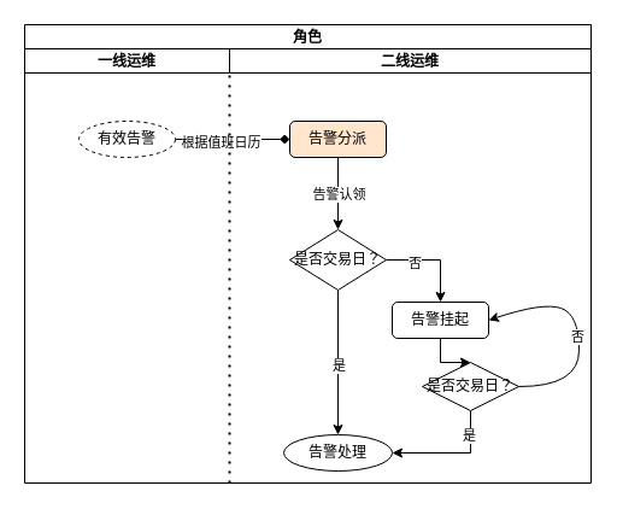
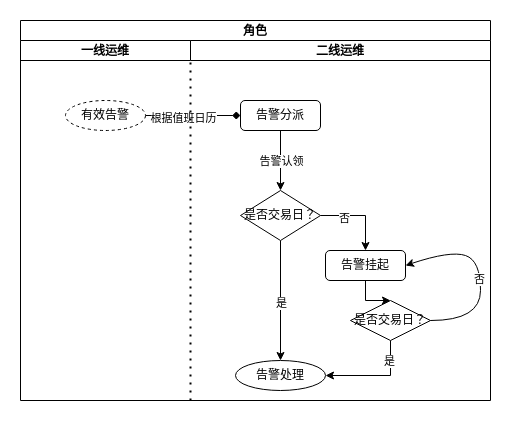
  <mxCell id="0" />
  <mxCell id="1" parent="0" />
  <mxCell id="2" value="角色" style="swimlane;" parent="1" vertex="1"><mxGeometry x="20" y="20" width="470" height="20" as="geometry" /></mxCell>
  <mxCell id="3" value="一线运维" style="swimlane;" parent="1" vertex="1"><mxGeometry x="20" y="40" width="170" height="20" as="geometry" /></mxCell>
  <mxCell id="4" value="二线运维" style="swimlane;" parent="1" vertex="1"><mxGeometry x="190" y="40" width="300" height="20" as="geometry" /></mxCell>
  <mxCell id="5" style="edgeStyle=orthogonalEdgeStyle;rounded=0;orthogonalLoop=1;jettySize=auto;html=1;entryX=0;entryY=0.5;entryDx=0;entryDy=0;endArrow=diamond;" parent="1" source="7" target="10" edge="1"><mxGeometry relative="1" as="geometry" /></mxCell>
  <mxCell id="6" value="根据值班日历" style="edgeLabel;html=1;align=center;verticalAlign=middle;resizable=0;points=[];" parent="5" vertex="1" connectable="0"><mxGeometry x="-0.223" y="-2" relative="1" as="geometry"><mxPoint as="offset" /></mxGeometry></mxCell>
  <mxCell id="7" value="有效告警" style="ellipse;whiteSpace=wrap;html=1;dashed=1;" parent="1" vertex="1"><mxGeometry x="65" y="100" width="80" height="30" as="geometry" /></mxCell>
  <mxCell id="8" value="" style="edgeStyle=orthogonalEdgeStyle;rounded=0;orthogonalLoop=1;jettySize=auto;html=1;" parent="1" source="10" target="15" edge="1"><mxGeometry relative="1" as="geometry" /></mxCell>
  <mxCell id="9" value="告警认领" style="edgeLabel;html=1;align=center;verticalAlign=middle;resizable=0;points=[];" parent="8" vertex="1" connectable="0"><mxGeometry x="0.367" y="-1" relative="1" as="geometry"><mxPoint x="1" y="-11" as="offset" /></mxGeometry></mxCell>
- <mxCell id="10" value="告警分派" style="rounded=1;whiteSpace=wrap;html=1;fillColor=#ffe6cc;" parent="1" vertex="1"><mxGeometry x="240" y="100" width="80" height="30" as="geometry" /></mxCell>
+ <mxCell id="10" value="告警分派" style="rounded=1;whiteSpace=wrap;html=1;" parent="1" vertex="1"><mxGeometry x="240" y="100" width="80" height="30" as="geometry" /></mxCell>
  <mxCell id="11" value="" style="edgeStyle=orthogonalEdgeStyle;rounded=0;orthogonalLoop=1;jettySize=auto;html=1;" parent="1" source="15" target="16" edge="1"><mxGeometry relative="1" as="geometry" /></mxCell>
  <mxCell id="12" value="是" style="edgeLabel;html=1;align=center;verticalAlign=middle;resizable=0;points=[];" parent="11" vertex="1" connectable="0"><mxGeometry x="0.036" y="1" relative="1" as="geometry"><mxPoint x="-1" as="offset" /></mxGeometry></mxCell>
  <mxCell id="13" style="edgeStyle=orthogonalEdgeStyle;rounded=0;orthogonalLoop=1;jettySize=auto;html=1;entryX=0.5;entryY=0;entryDx=0;entryDy=0;" parent="1" source="15" target="18" edge="1"><mxGeometry relative="1" as="geometry" /></mxCell>
  <mxCell id="14" value="否" style="edgeLabel;html=1;align=center;verticalAlign=middle;resizable=0;points=[];" parent="13" vertex="1" connectable="0"><mxGeometry x="-0.432" y="-2" relative="1" as="geometry"><mxPoint as="offset" /></mxGeometry></mxCell>
  <mxCell id="15" value="是否交易日？" style="rhombus;whiteSpace=wrap;html=1;" parent="1" vertex="1"><mxGeometry x="240" y="190" width="80" height="50" as="geometry" /></mxCell>
  <mxCell id="16" value="告警处理" style="ellipse;whiteSpace=wrap;html=1;" parent="1" vertex="1"><mxGeometry x="235" y="360" width="90" height="30" as="geometry" /></mxCell>
  <mxCell id="17" value="" style="edgeStyle=orthogonalEdgeStyle;rounded=0;orthogonalLoop=1;jettySize=auto;html=1;" parent="1" source="18" target="21" edge="1"><mxGeometry relative="1" as="geometry" /></mxCell>
  <mxCell id="18" value="告警挂起" style="rounded=1;whiteSpace=wrap;html=1;" parent="1" vertex="1"><mxGeometry x="325" y="250" width="80" height="30" as="geometry" /></mxCell>
  <mxCell id="19" style="edgeStyle=orthogonalEdgeStyle;rounded=0;orthogonalLoop=1;jettySize=auto;html=1;entryX=1;entryY=0.5;entryDx=0;entryDy=0;" parent="1" source="21" target="16" edge="1"><mxGeometry relative="1" as="geometry"><Array as="points"><mxPoint x="390" y="375" /></Array></mxGeometry></mxCell>
  <mxCell id="20" value="是" style="edgeLabel;html=1;align=center;verticalAlign=middle;resizable=0;points=[];" parent="19" vertex="1" connectable="0"><mxGeometry x="-0.608" y="-2" relative="1" as="geometry"><mxPoint as="offset" /></mxGeometry></mxCell>
  <mxCell id="21" value="是否交易日？" style="rhombus;whiteSpace=wrap;html=1;" parent="1" vertex="1"><mxGeometry x="350" y="300" width="80" height="40" as="geometry" /></mxCell>
  <mxCell id="22" value="" style="curved=1;endArrow=classic;html=1;rounded=0;entryX=1;entryY=0.5;entryDx=0;entryDy=0;" parent="1" target="18" edge="1"><mxGeometry width="50" height="50" relative="1" as="geometry"><mxPoint x="430" y="320" as="sourcePoint" /><mxPoint x="480" y="270" as="targetPoint" /><Array as="points"><mxPoint x="480" y="320" /><mxPoint x="480" y="260" /><mxPoint x="450" y="250" /></Array></mxGeometry></mxCell>
  <mxCell id="23" value="否" style="edgeLabel;html=1;align=center;verticalAlign=middle;resizable=0;points=[];" parent="22" vertex="1" connectable="0"><mxGeometry x="-0.026" y="2" relative="1" as="geometry"><mxPoint as="offset" /></mxGeometry></mxCell>
  <mxCell id="24" value="" style="endArrow=none;html=1;rounded=0;" parent="1" edge="1"><mxGeometry width="50" height="50" relative="1" as="geometry"><mxPoint x="20" y="400" as="sourcePoint" /><mxPoint x="20" y="55" as="targetPoint" /></mxGeometry></mxCell>
  <mxCell id="25" value="" style="endArrow=none;html=1;rounded=0;" parent="1" edge="1"><mxGeometry width="50" height="50" relative="1" as="geometry"><mxPoint x="490" y="400" as="sourcePoint" /><mxPoint x="490" y="45" as="targetPoint" /></mxGeometry></mxCell>
  <mxCell id="26" value="" style="endArrow=none;dashed=1;html=1;dashPattern=1 3;strokeWidth=2;rounded=0;" parent="1" edge="1"><mxGeometry width="50" height="50" relative="1" as="geometry"><mxPoint x="190" y="400" as="sourcePoint" /><mxPoint x="190" y="60" as="targetPoint" /></mxGeometry></mxCell>
  <mxCell id="27" value="" style="endArrow=none;html=1;rounded=0;" parent="1" edge="1"><mxGeometry width="50" height="50" relative="1" as="geometry"><mxPoint x="20" y="400" as="sourcePoint" /><mxPoint x="490" y="400" as="targetPoint" /></mxGeometry></mxCell>
